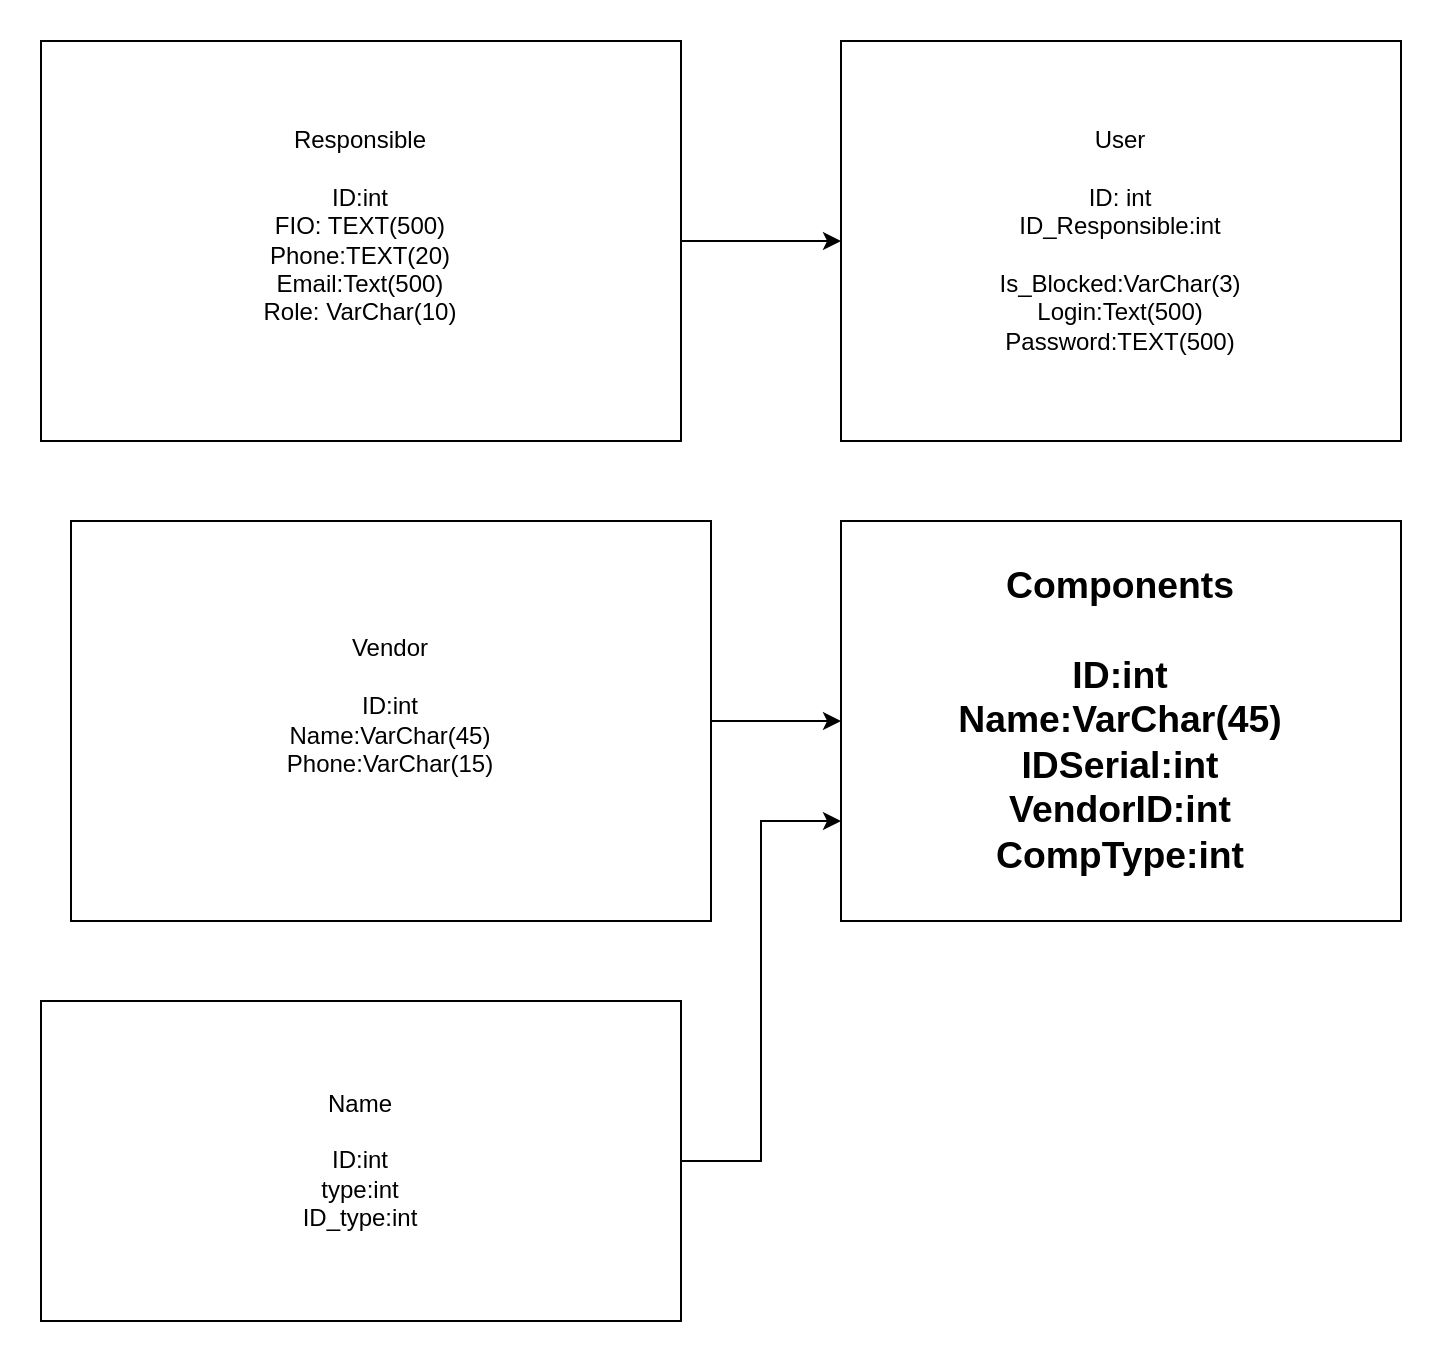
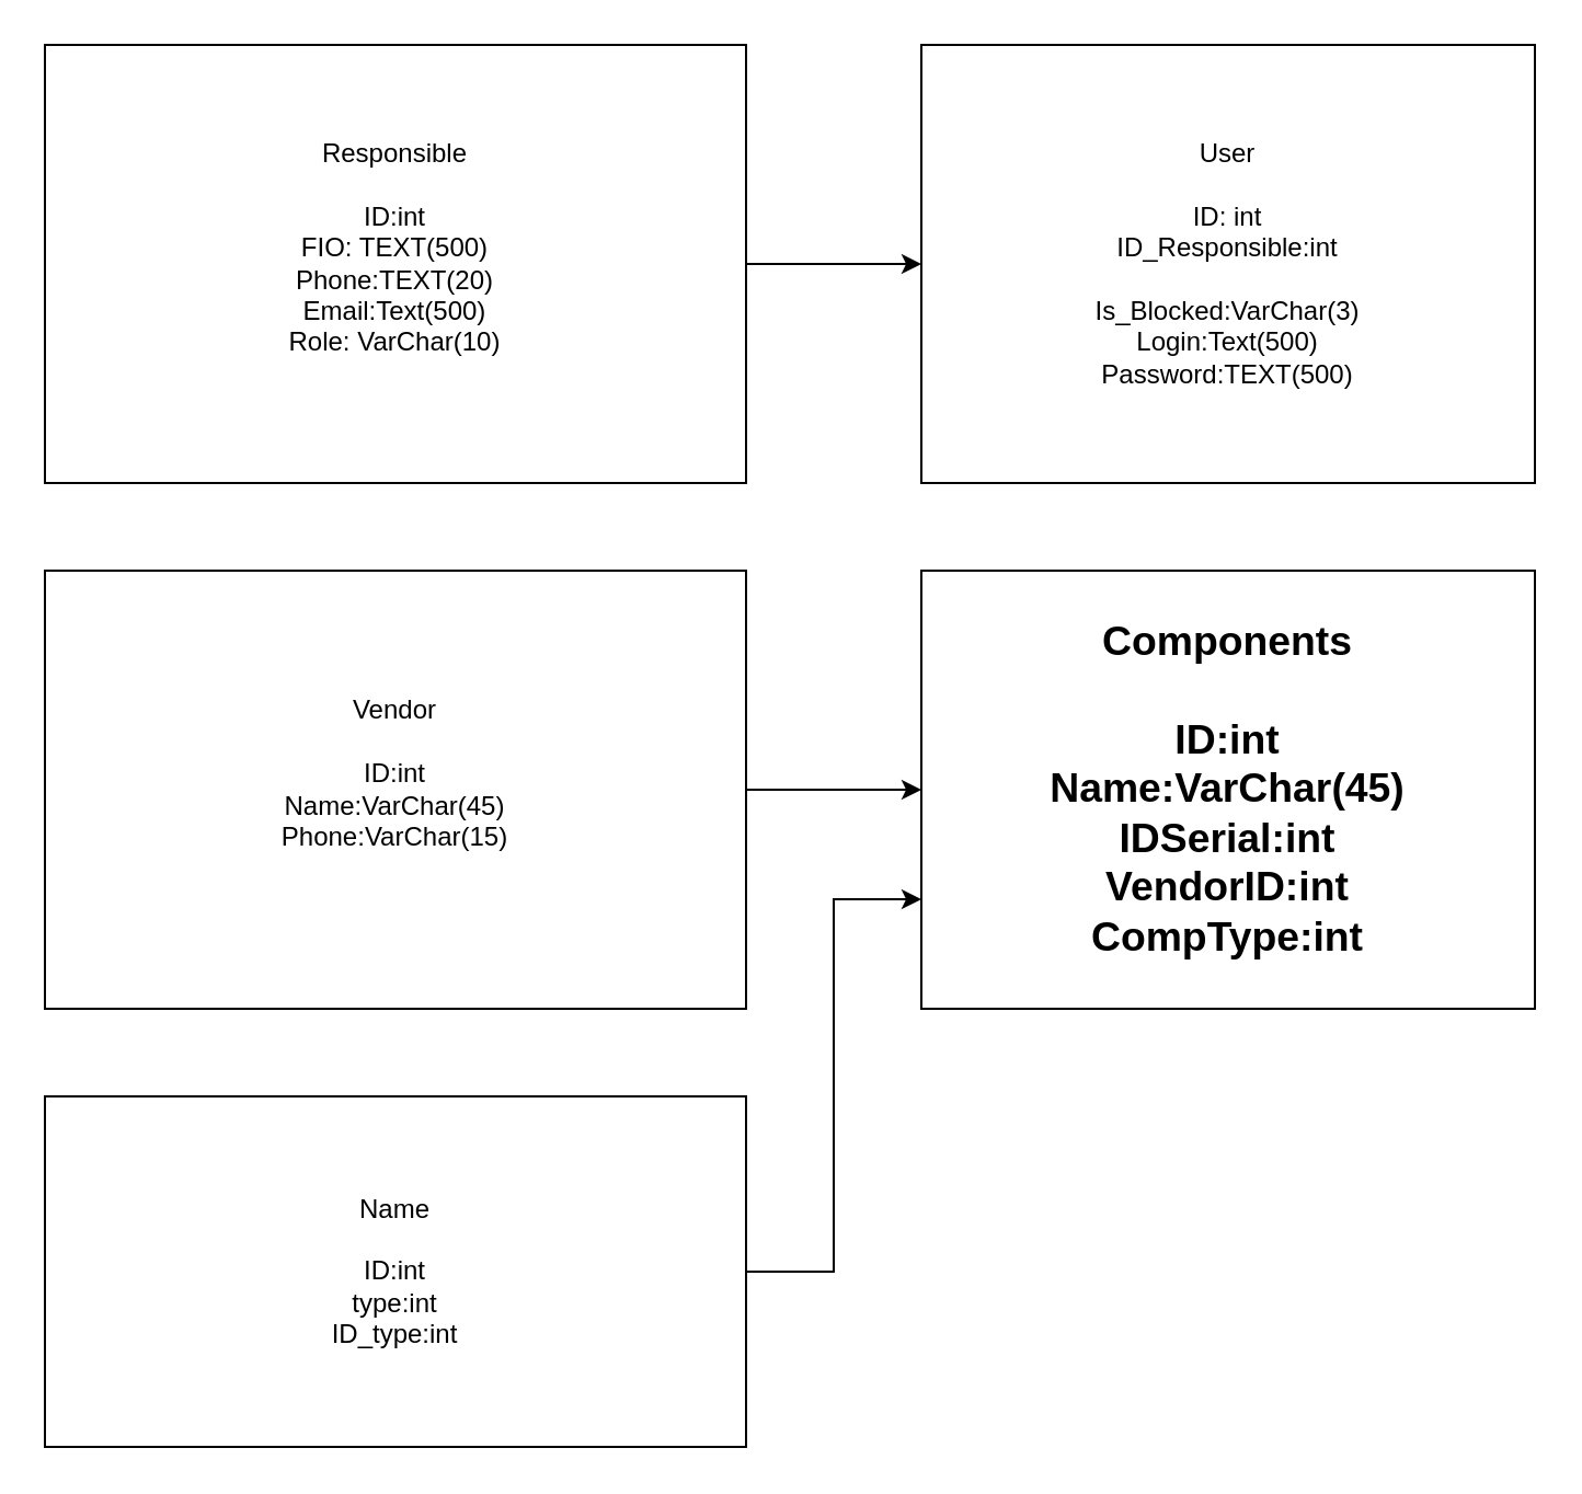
  <mxCell id="0" />
  <mxCell id="1" parent="0" />
  <mxCell id="2" value="User&lt;div&gt;&lt;br&gt;&lt;/div&gt;&lt;div&gt;ID: int&lt;/div&gt;&lt;div&gt;ID_Responsible:int&lt;/div&gt;&lt;div&gt;&lt;br&gt;&lt;/div&gt;&lt;div&gt;&lt;span style=&quot;background-color: transparent; color: light-dark(rgb(0, 0, 0), rgb(255, 255, 255));&quot;&gt;Is_Blocked:VarChar(3)&lt;/span&gt;&lt;/div&gt;&lt;div&gt;Login:Text(500)&lt;/div&gt;&lt;div&gt;Password:TEXT(500)&lt;/div&gt;" style="rounded=0;whiteSpace=wrap;html=1;" vertex="1" parent="1"><mxGeometry x="420" y="20" width="280" height="200" as="geometry" /></mxCell>
  <mxCell id="3" style="edgeStyle=orthogonalEdgeStyle;rounded=0;orthogonalLoop=1;jettySize=auto;html=1;" edge="1" parent="1" source="4" target="2"><mxGeometry relative="1" as="geometry" /></mxCell>
  <mxCell id="4" value="Responsible&lt;div&gt;&lt;br&gt;&lt;/div&gt;&lt;div&gt;ID:int&lt;/div&gt;&lt;div&gt;FIO: TEXT(500)&lt;/div&gt;&lt;div&gt;Phone:TEXT(20)&lt;/div&gt;&lt;div&gt;&lt;div&gt;Email:Text(500)&lt;/div&gt;&lt;/div&gt;&lt;div&gt;Role: VarChar(10)&lt;/div&gt;&lt;div&gt;&lt;br&gt;&lt;/div&gt;" style="rounded=0;whiteSpace=wrap;html=1;" vertex="1" parent="1"><mxGeometry x="20" y="20" width="320" height="200" as="geometry" /></mxCell>
  <mxCell id="5" value="&lt;b&gt;&lt;span style=&quot;font-size: 14pt;&quot; lang=&quot;EN-US&quot;&gt;&lt;font style=&quot;color: rgb(0, 0, 0);&quot; face=&quot;Helvetica&quot;&gt;Components&lt;/font&gt;&lt;/span&gt;&lt;/b&gt;&lt;div&gt;&lt;b&gt;&lt;span style=&quot;font-size: 14pt;&quot; lang=&quot;EN-US&quot;&gt;&lt;font style=&quot;color: rgb(0, 0, 0);&quot; face=&quot;Helvetica&quot;&gt;&lt;br&gt;&lt;/font&gt;&lt;/span&gt;&lt;/b&gt;&lt;/div&gt;&lt;div&gt;&lt;b&gt;&lt;span style=&quot;font-size: 14pt;&quot; lang=&quot;EN-US&quot;&gt;&lt;font style=&quot;color: rgb(0, 0, 0);&quot; face=&quot;Helvetica&quot;&gt;ID:int&lt;/font&gt;&lt;/span&gt;&lt;/b&gt;&lt;/div&gt;&lt;div&gt;&lt;b&gt;&lt;span style=&quot;font-size: 14pt;&quot; lang=&quot;EN-US&quot;&gt;&lt;font style=&quot;color: rgb(0, 0, 0);&quot; face=&quot;Helvetica&quot;&gt;Name:VarChar(45)&lt;/font&gt;&lt;/span&gt;&lt;/b&gt;&lt;/div&gt;&lt;div&gt;&lt;b&gt;&lt;span style=&quot;font-size: 14pt;&quot; lang=&quot;EN-US&quot;&gt;&lt;font style=&quot;color: rgb(0, 0, 0);&quot; face=&quot;Helvetica&quot;&gt;IDSerial:int&lt;/font&gt;&lt;/span&gt;&lt;/b&gt;&lt;/div&gt;&lt;div&gt;&lt;span style=&quot;font-size: 18.667px;&quot;&gt;&lt;b&gt;VendorID:int&lt;/b&gt;&lt;/span&gt;&lt;/div&gt;&lt;div&gt;&lt;span style=&quot;font-size: 18.667px;&quot;&gt;&lt;b&gt;CompType:int&lt;/b&gt;&lt;/span&gt;&lt;/div&gt;" style="rounded=0;whiteSpace=wrap;html=1;" vertex="1" parent="1"><mxGeometry x="420" y="260" width="280" height="200" as="geometry" /></mxCell>
  <mxCell id="6" style="edgeStyle=orthogonalEdgeStyle;rounded=0;orthogonalLoop=1;jettySize=auto;html=1;entryX=0;entryY=0.5;entryDx=0;entryDy=0;" edge="1" parent="1" source="7" target="5"><mxGeometry relative="1" as="geometry" /></mxCell>
- <mxCell id="7" value="Vendor&lt;div&gt;&lt;br&gt;&lt;/div&gt;&lt;div&gt;ID:int&lt;/div&gt;&lt;div&gt;Name:VarChar(45)&lt;/div&gt;&lt;div&gt;Phone:VarChar(15)&lt;/div&gt;&lt;div&gt;&lt;br&gt;&lt;/div&gt;" style="rounded=0;whiteSpace=wrap;html=1;" vertex="1" parent="1"><mxGeometry x="35" y="260" width="320" height="200" as="geometry" /></mxCell>
+ <mxCell id="7" value="Vendor&lt;div&gt;&lt;br&gt;&lt;/div&gt;&lt;div&gt;ID:int&lt;/div&gt;&lt;div&gt;Name:VarChar(45)&lt;/div&gt;&lt;div&gt;Phone:VarChar(15)&lt;/div&gt;&lt;div&gt;&lt;br&gt;&lt;/div&gt;" style="rounded=0;whiteSpace=wrap;html=1;" vertex="1" parent="1"><mxGeometry x="20" y="260" width="320" height="200" as="geometry" /></mxCell>
  <mxCell id="8" style="edgeStyle=orthogonalEdgeStyle;rounded=0;orthogonalLoop=1;jettySize=auto;html=1;entryX=0;entryY=0.75;entryDx=0;entryDy=0;" edge="1" parent="1" source="9" target="5"><mxGeometry relative="1" as="geometry" /></mxCell>
  <mxCell id="9" value="Name&lt;div&gt;&lt;br&gt;&lt;/div&gt;&lt;div&gt;ID:int&lt;/div&gt;&lt;div&gt;type:int&lt;/div&gt;&lt;div&gt;ID_type:int&lt;/div&gt;" style="rounded=0;whiteSpace=wrap;html=1;" vertex="1" parent="1"><mxGeometry x="20" y="500" width="320" height="160" as="geometry" /></mxCell>
